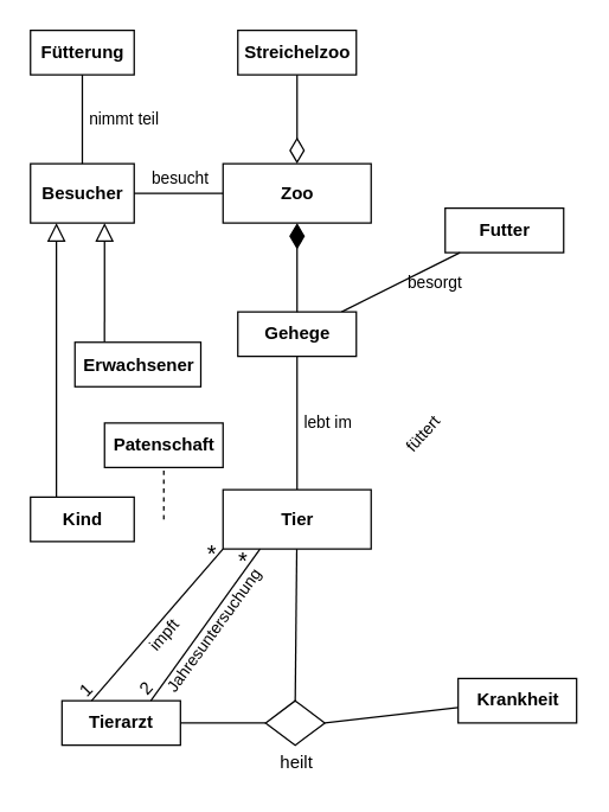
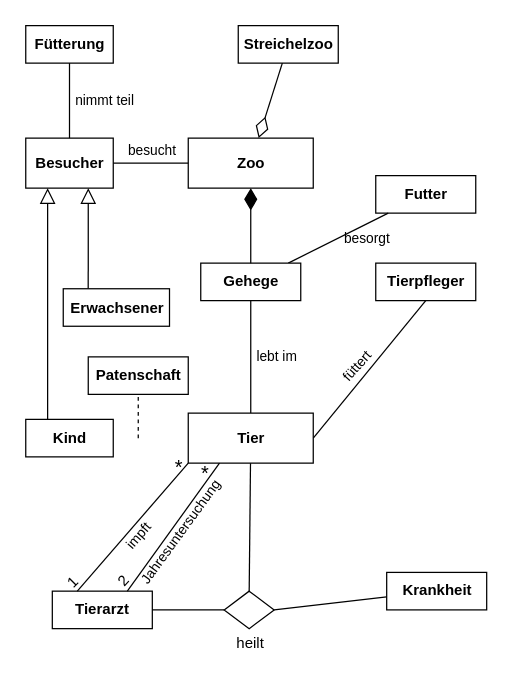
  <mxCell id="0" />
  <mxCell id="1" parent="0" />
+ <mxCell id="2" value="&lt;b&gt;Tierpfleger&lt;/b&gt;" style="html=1;" parent="1" vertex="1"><mxGeometry x="300" y="210" width="80" height="30" as="geometry" /></mxCell>
  <mxCell id="3" value="&lt;b&gt;Futter&lt;/b&gt;" style="html=1;" parent="1" vertex="1"><mxGeometry x="300" y="140" width="80" height="30" as="geometry" /></mxCell>
  <mxCell id="4" value="besorgt" style="endArrow=none;html=1;rounded=0;align=left;spacing=5;labelBackgroundColor=none;" parent="1" source="3" target="7" edge="1"><mxGeometry width="50" height="50" relative="1" as="geometry"><mxPoint x="690" y="169.71" as="sourcePoint" /><mxPoint x="740" y="119.71" as="targetPoint" /></mxGeometry></mxCell>
  <mxCell id="5" value="&lt;b&gt;Kind&lt;/b&gt;" style="html=1;" parent="1" vertex="1"><mxGeometry x="20" y="335" width="70" height="30" as="geometry" /></mxCell>
  <mxCell id="6" value="&lt;b&gt;Zoo&lt;/b&gt;" style="html=1;" parent="1" vertex="1"><mxGeometry x="150" y="110" width="100" height="40" as="geometry" /></mxCell>
  <mxCell id="7" value="&lt;b&gt;Gehege&lt;/b&gt;" style="html=1;" parent="1" vertex="1"><mxGeometry x="160" y="210" width="80" height="30" as="geometry" /></mxCell>
- <mxCell id="8" value="&lt;b&gt;Streichelzoo&lt;/b&gt;" style="html=1;" parent="1" vertex="1"><mxGeometry x="160" y="20" width="80" height="30" as="geometry" /></mxCell>
+ <mxCell id="8" value="&lt;b&gt;Streichelzoo&lt;/b&gt;" style="html=1;" parent="1" vertex="1"><mxGeometry x="190" y="20" width="80" height="30" as="geometry" /></mxCell>
  <mxCell id="9" value="&lt;b&gt;Besucher&lt;/b&gt;" style="html=1;" parent="1" vertex="1"><mxGeometry x="20" y="110" width="70" height="40" as="geometry" /></mxCell>
  <mxCell id="10" value="&lt;b&gt;Tierarzt&lt;/b&gt;" style="html=1;" parent="1" vertex="1"><mxGeometry x="41.25" y="472.42" width="80" height="30" as="geometry" /></mxCell>
  <mxCell id="11" value="&lt;b&gt;Krankheit&lt;/b&gt;" style="html=1;" parent="1" vertex="1"><mxGeometry x="308.75" y="457.42" width="80" height="30" as="geometry" /></mxCell>
  <mxCell id="12" value="" style="endArrow=none;html=1;rounded=0;endSize=10;exitX=0.5;exitY=0;exitDx=0;exitDy=0;" parent="1" source="19" target="24" edge="1"><mxGeometry width="50" height="50" relative="1" as="geometry"><mxPoint x="230" y="470" as="sourcePoint" /><mxPoint x="185" y="424" as="targetPoint" /></mxGeometry></mxCell>
  <mxCell id="13" value="" style="endArrow=none;html=1;rounded=0;endSize=10;exitX=1;exitY=0.5;exitDx=0;exitDy=0;entryX=0;entryY=0.5;entryDx=0;entryDy=0;" parent="1" source="10" target="19" edge="1"><mxGeometry width="50" height="50" relative="1" as="geometry"><mxPoint x="173.75" y="442.42" as="sourcePoint" /><mxPoint x="168.75" y="467.42" as="targetPoint" /></mxGeometry></mxCell>
  <mxCell id="14" value="" style="endArrow=none;html=1;rounded=0;endSize=10;exitX=1;exitY=0.5;exitDx=0;exitDy=0;" parent="1" source="19" target="11" edge="1"><mxGeometry width="50" height="50" relative="1" as="geometry"><mxPoint x="208.75" y="467.42" as="sourcePoint" /><mxPoint x="508.75" y="241.71" as="targetPoint" /></mxGeometry></mxCell>
  <mxCell id="15" value="" style="endArrow=diamondThin;html=1;rounded=0;endSize=15;endFill=1;" parent="1" source="7" target="6" edge="1"><mxGeometry width="50" height="50" relative="1" as="geometry"><mxPoint x="200" y="200" as="sourcePoint" /><mxPoint x="250" y="150" as="targetPoint" /></mxGeometry></mxCell>
  <mxCell id="16" value="lebt im" style="endArrow=none;html=1;rounded=0;align=left;verticalAlign=middle;endFill=0;labelBackgroundColor=none;spacingRight=0;spacingLeft=0;spacing=5;" parent="1" source="24" target="7" edge="1"><mxGeometry relative="1" as="geometry"><mxPoint x="290" y="320" as="sourcePoint" /><mxPoint x="260" y="320" as="targetPoint" /></mxGeometry></mxCell>
  <mxCell id="17" value="" style="endArrow=diamondThin;html=1;rounded=0;align=center;verticalAlign=top;endFill=0;labelBackgroundColor=none;endSize=15;" parent="1" source="8" target="6" edge="1"><mxGeometry relative="1" as="geometry"><mxPoint x="-10" y="90" as="sourcePoint" /><mxPoint x="150" y="90" as="targetPoint" /></mxGeometry></mxCell>
  <mxCell id="18" value="" style="group" parent="1" vertex="1" connectable="0"><mxGeometry x="180" y="452.42" width="40" height="59" as="geometry" /></mxCell>
  <mxCell id="19" value="" style="rhombus;" parent="18" vertex="1"><mxGeometry x="-1.25" y="20" width="40" height="30" as="geometry" /></mxCell>
  <mxCell id="20" value="" style="endArrow=none;html=1;rounded=0;dashed=1;" parent="1" target="25" edge="1"><mxGeometry width="50" height="50" relative="1" as="geometry"><mxPoint x="110" y="350" as="sourcePoint" /><mxPoint x="110" y="288" as="targetPoint" /></mxGeometry></mxCell>
  <mxCell id="21" value="" style="endArrow=none;html=1;rounded=0;" parent="1" source="9" target="6" edge="1"><mxGeometry width="50" height="50" relative="1" as="geometry"><mxPoint x="210" y="260" as="sourcePoint" /><mxPoint x="260" y="210" as="targetPoint" /></mxGeometry></mxCell>
  <mxCell id="22" value="besucht" style="edgeLabel;html=1;align=center;verticalAlign=middle;resizable=0;points=[];rotation=0;labelBackgroundColor=none;" parent="21" vertex="1" connectable="0"><mxGeometry x="-0.034" y="3" relative="1" as="geometry"><mxPoint x="1" y="-8" as="offset" /></mxGeometry></mxCell>
+ <mxCell id="23" value="" style="endArrow=none;html=1;rounded=0;verticalAlign=bottom;entryX=1;entryY=0.5;entryDx=0;entryDy=0;exitX=0.5;exitY=1;exitDx=0;exitDy=0;" parent="1" source="2" target="24" edge="1"><mxGeometry width="50" height="50" relative="1" as="geometry"><mxPoint x="160" y="450" as="sourcePoint" /><mxPoint x="110" y="401.362" as="targetPoint" /></mxGeometry></mxCell>
  <mxCell id="24" value="Tier" style="html=1;fontStyle=1" parent="1" vertex="1"><mxGeometry x="150" y="330" width="100" height="40" as="geometry" /></mxCell>
  <mxCell id="25" value="Patenschaft" style="html=1;fontStyle=1" parent="1" vertex="1"><mxGeometry x="70" y="285" width="80" height="30" as="geometry" /></mxCell>
  <mxCell id="26" value="Erwachsener" style="html=1;fontStyle=1" parent="1" vertex="1"><mxGeometry x="50" y="230.5" width="85" height="30" as="geometry" /></mxCell>
  <mxCell id="27" value="" style="endArrow=none;html=1;rounded=0;startArrow=block;startFill=0;endSize=6;startSize=10;entryX=0.235;entryY=-0.004;entryDx=0;entryDy=0;entryPerimeter=0;" parent="1" target="26" edge="1"><mxGeometry width="50" height="50" relative="1" as="geometry"><mxPoint x="70" y="150" as="sourcePoint" /><mxPoint x="70" y="180" as="targetPoint" /></mxGeometry></mxCell>
  <mxCell id="28" value="" style="endArrow=block;html=1;rounded=0;endFill=0;endSize=10;entryX=0.25;entryY=1;entryDx=0;entryDy=0;exitX=0.25;exitY=0;exitDx=0;exitDy=0;" parent="1" source="5" target="9" edge="1"><mxGeometry width="50" height="50" relative="1" as="geometry"><mxPoint x="-10" y="214.25" as="sourcePoint" /><mxPoint x="50" y="99.25" as="targetPoint" /></mxGeometry></mxCell>
  <mxCell id="29" value="heilt" style="text;html=1;strokeColor=none;fillColor=none;align=center;verticalAlign=middle;whiteSpace=wrap;rounded=0;" parent="1" vertex="1"><mxGeometry x="180" y="502.422" width="40" height="22.878" as="geometry" /></mxCell>
  <mxCell id="30" value="füttert" style="edgeLabel;html=1;align=center;verticalAlign=middle;resizable=0;points=[];rotation=312;labelBackgroundColor=none;" parent="1" vertex="1" connectable="0"><mxGeometry x="284" y="291.997" as="geometry"><mxPoint x="-0.755" y="0.656" as="offset" /></mxGeometry></mxCell>
  <mxCell id="31" value="" style="endArrow=none;html=1;rounded=0;align=center;verticalAlign=middle;endFill=0;labelBackgroundColor=none;exitX=0.75;exitY=0;exitDx=0;exitDy=0;entryX=0.25;entryY=1;entryDx=0;entryDy=0;" edge="1" parent="1" source="10" target="24"><mxGeometry x="-0.002" relative="1" as="geometry"><mxPoint x="440" y="471.24" as="sourcePoint" /><mxPoint x="600" y="471.24" as="targetPoint" /><mxPoint as="offset" /></mxGeometry></mxCell>
  <mxCell id="32" value="2" style="resizable=0;html=1;align=left;verticalAlign=bottom;labelBackgroundColor=none;spacing=5;rotation=312;" connectable="0" vertex="1" parent="31"><mxGeometry x="-1" relative="1" as="geometry"><mxPoint y="6" as="offset" /></mxGeometry></mxCell>
  <mxCell id="33" value="&lt;font style=&quot;font-size: 16px;&quot;&gt;*&lt;/font&gt;" style="resizable=0;html=1;align=right;verticalAlign=bottom;labelBackgroundColor=none;spacingBottom=-6;spacingTop=0;spacing=5;" connectable="0" vertex="1" parent="31"><mxGeometry x="1" relative="1" as="geometry"><mxPoint x="-5" y="16" as="offset" /></mxGeometry></mxCell>
  <mxCell id="34" value="impft" style="edgeLabel;html=1;align=center;verticalAlign=middle;resizable=0;points=[];rotation=311;labelBackgroundColor=none;" vertex="1" connectable="0" parent="1"><mxGeometry x="112.001" y="424" as="geometry"><mxPoint x="-5.615" y="0.689" as="offset" /></mxGeometry></mxCell>
  <mxCell id="35" value="" style="endArrow=none;html=1;rounded=0;align=center;verticalAlign=middle;endFill=0;labelBackgroundColor=none;exitX=0.25;exitY=0;exitDx=0;exitDy=0;entryX=0;entryY=1;entryDx=0;entryDy=0;" edge="1" parent="1" source="10" target="24"><mxGeometry x="-0.002" relative="1" as="geometry"><mxPoint x="111" y="482" as="sourcePoint" /><mxPoint x="185" y="380" as="targetPoint" /><mxPoint as="offset" /></mxGeometry></mxCell>
  <mxCell id="36" value="1" style="resizable=0;html=1;align=left;verticalAlign=bottom;labelBackgroundColor=none;spacing=5;rotation=-45;" connectable="0" vertex="1" parent="35"><mxGeometry x="-1" relative="1" as="geometry"><mxPoint x="-1" y="7" as="offset" /></mxGeometry></mxCell>
  <mxCell id="37" value="&lt;font style=&quot;font-size: 16px;&quot;&gt;*&lt;/font&gt;" style="resizable=0;html=1;align=right;verticalAlign=bottom;labelBackgroundColor=none;spacingBottom=-6;spacingTop=0;spacing=5;" connectable="0" vertex="1" parent="35"><mxGeometry x="1" relative="1" as="geometry"><mxPoint x="-1" y="11" as="offset" /></mxGeometry></mxCell>
  <mxCell id="38" value="Jahresuntersuchung" style="edgeLabel;html=1;align=center;verticalAlign=middle;resizable=0;points=[];rotation=306;labelBackgroundColor=none;" vertex="1" connectable="0" parent="1"><mxGeometry x="122.728" y="427.116" as="geometry"><mxPoint x="13.591" y="16.04" as="offset" /></mxGeometry></mxCell>
  <mxCell id="39" value="Fütterung" style="html=1;fontStyle=1" vertex="1" parent="1"><mxGeometry x="20" y="20" width="70" height="30" as="geometry" /></mxCell>
  <mxCell id="40" value="nimmt teil" style="endArrow=none;html=1;rounded=0;align=left;spacing=5;labelBackgroundColor=none;" edge="1" parent="1" source="39" target="9"><mxGeometry width="50" height="50" relative="1" as="geometry"><mxPoint x="350" y="180" as="sourcePoint" /><mxPoint x="350" y="220" as="targetPoint" /></mxGeometry></mxCell>
